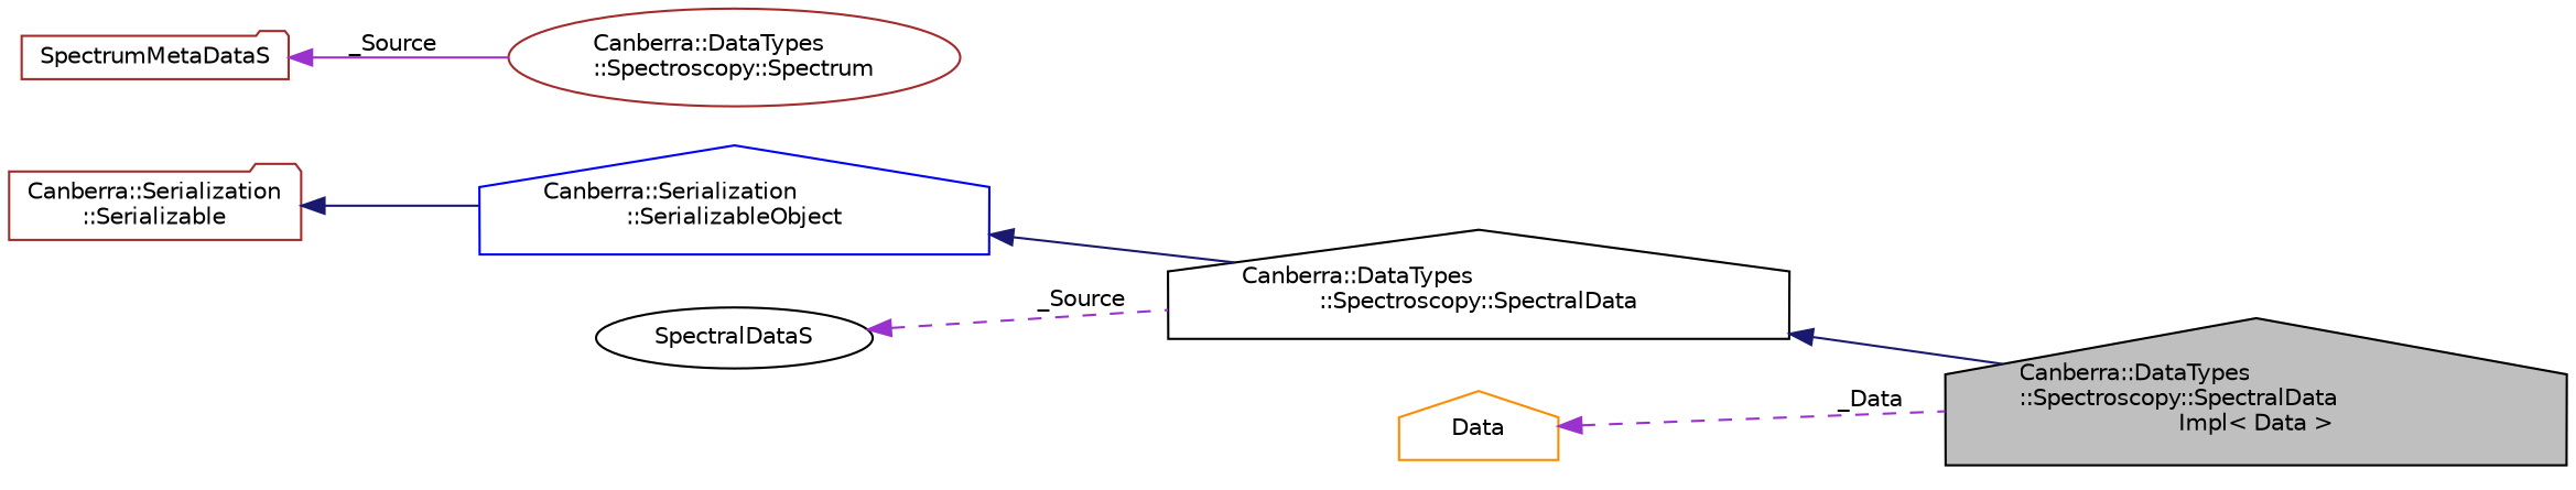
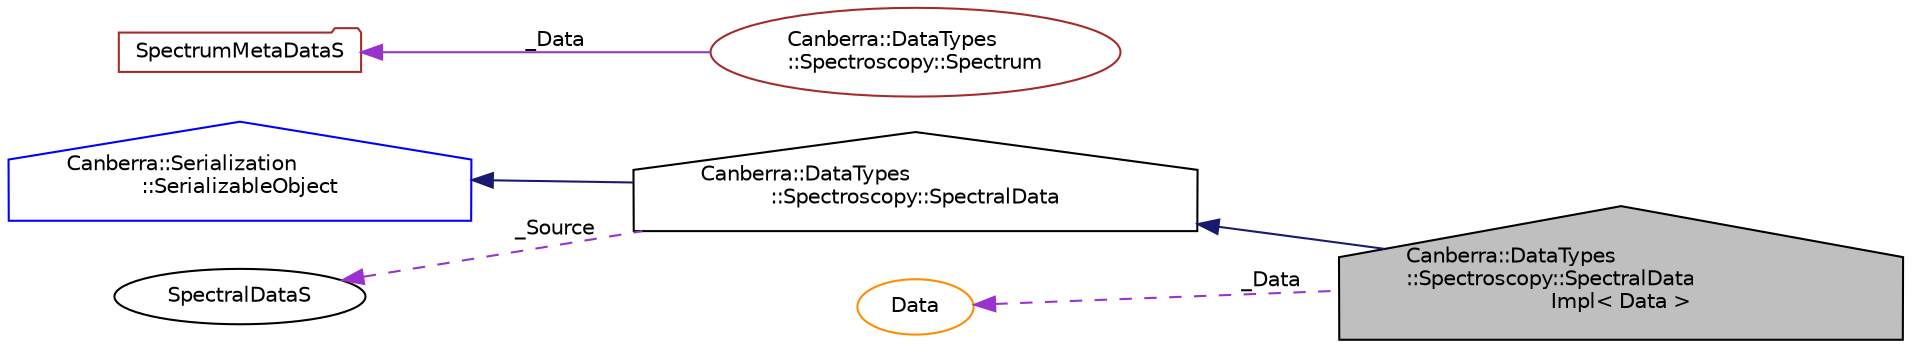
  digraph {
    rankdir=LR
    node [color=black fillcolor=white fontname=Helvetica fontsize=10 shape=house style=filled]
    edge [color=midnightblue dir=back fontname=Helvetica fontsize=10 labelfontname=Helvetica labelfontsize=10 style=solid]
    n1 [fillcolor=grey75 fontcolor=black height=0.2 label="Canberra::DataTypes\l::Spectroscopy::SpectralData\lImpl\< Data \>" width=0.4]
    n2 [height=0.2 label="Canberra::DataTypes\l::Spectroscopy::SpectralData" width=0.4]
    n3 [color=blue height=0.2 label="Canberra::Serialization\l::SerializableObject" width=0.4]
    n4 [color=brown height=0.2 label="Canberra::DataTypes\l::Spectroscopy::Spectrum" shape=ellipse width=0.4]
-   n5 [color=brown height=0.2 label="Canberra::Serialization\l::Serializable" shape=folder width=0.4]
    n6 [height=0.2 label=SpectralDataS shape=ellipse width=0.4]
    n7 [color=brown height=0.2 label=SpectrumMetaDataS shape=folder width=0.4]
-   n8 [color=darkorange height=0.2 label=Data width=0.4]
+   n8 [color=darkorange height=0.2 label=Data shape=ellipse width=0.4]
    n2 -> n1
    n3 -> n2
-   n5 -> n3
    n6 -> n2 [color=darkorchid3 label=" _Source" style=dashed]
-   n7 -> n4 [color=darkorchid3 label=" _Source"]
+   n7 -> n4 [color=darkorchid3 label=" _Data"]
    n8 -> n1 [color=darkorchid3 label=" _Data" style=dashed]
  }
